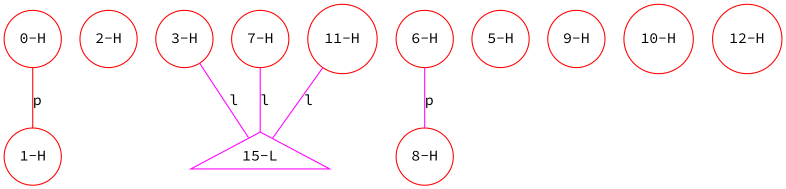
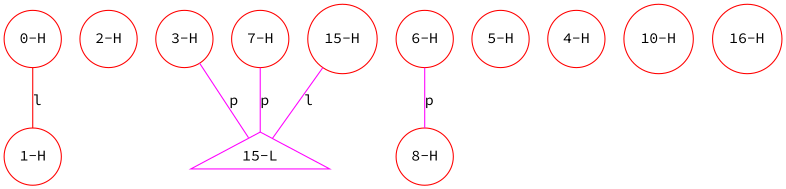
  graph {
    fontname="Source Code Pro"
    node [color=red fontname="Source Code Pro" shape=circle]
    edge [color=magenta fontname="Source Code Pro"]
    n1 [label="0-H"]
    n2 [label="1-H"]
    n3 [label="2-H"]
    n4 [label="3-H"]
    n5 [color=magenta label="15-L" shape=triangle]
    n6 [label="6-H"]
    n7 [label="8-H"]
    n8 [label="5-H"]
    n9 [label="7-H"]
-   n10 [label="9-H"]
+   n10 [label="4-H"]
    n11 [label="10-H"]
-   n12 [label="11-H"]
-   n13 [label="12-H"]
-   n1 -- n2 [color=red label=p]
-   n4 -- n5 [label=l]
+   n12 [label="15-H"]
+   n13 [label="16-H"]
+   n1 -- n2 [color=red label=l]
+   n4 -- n5 [label=p]
    n6 -- n7 [label=p]
-   n9 -- n5 [label=l]
+   n9 -- n5 [label=p]
    n12 -- n5 [label=l]
  }
